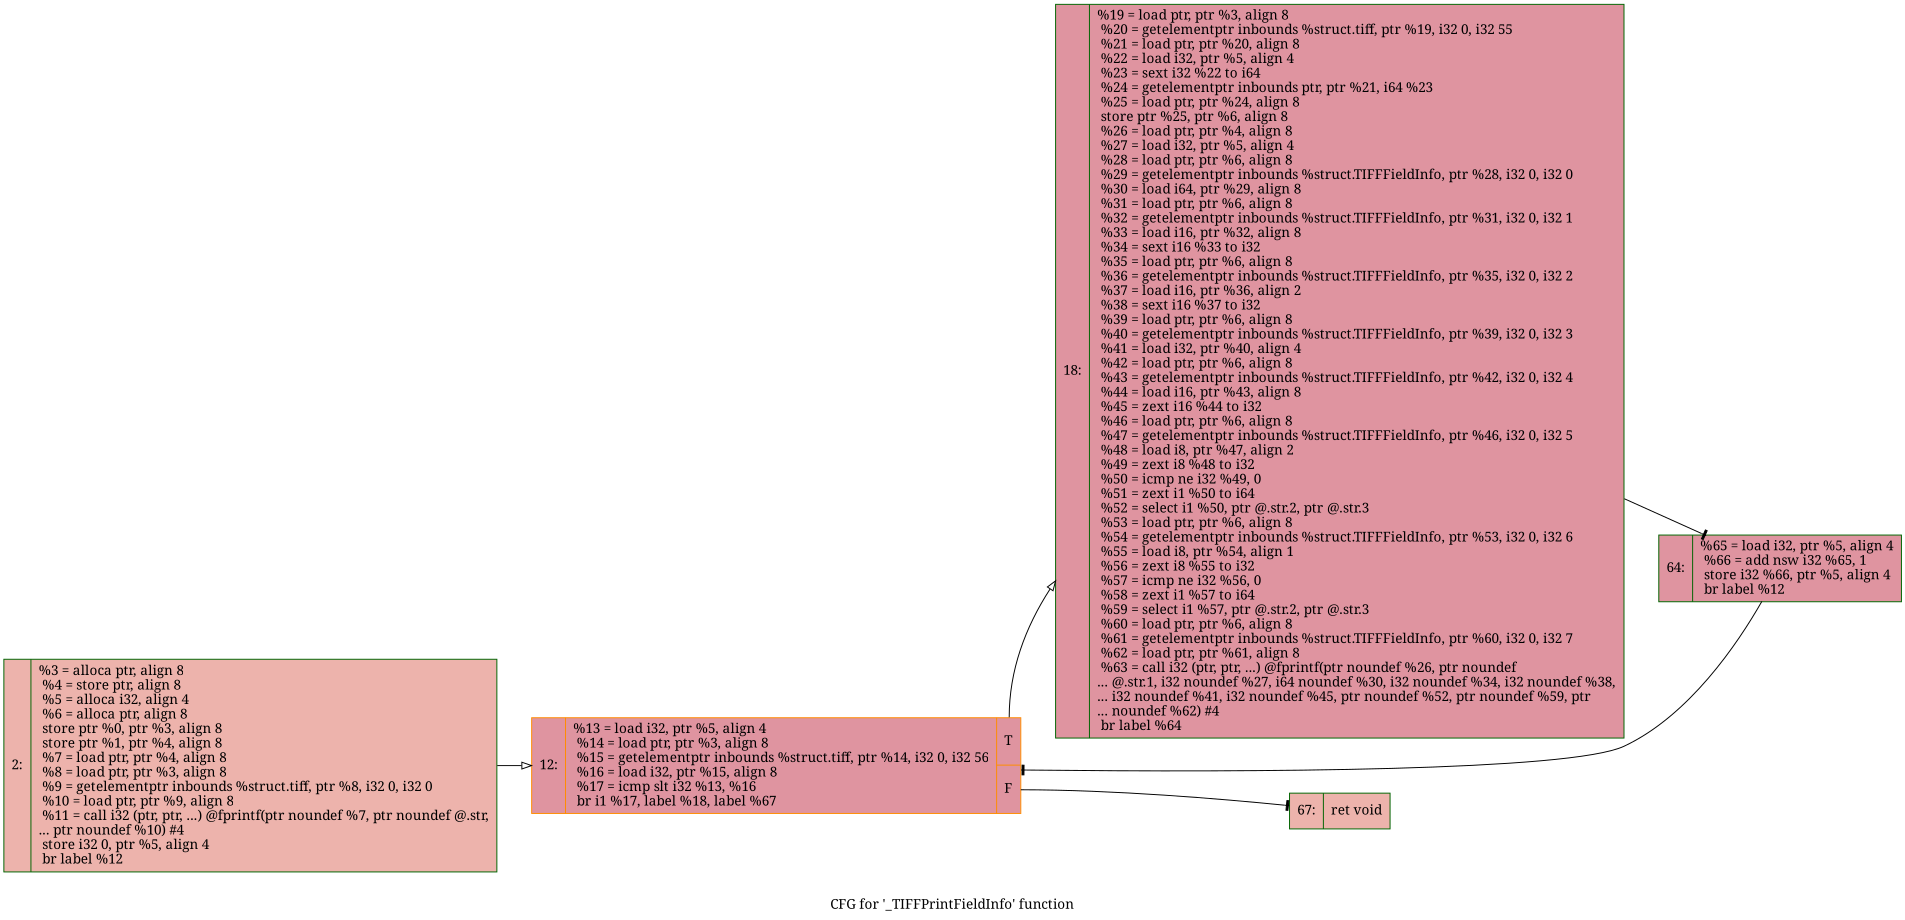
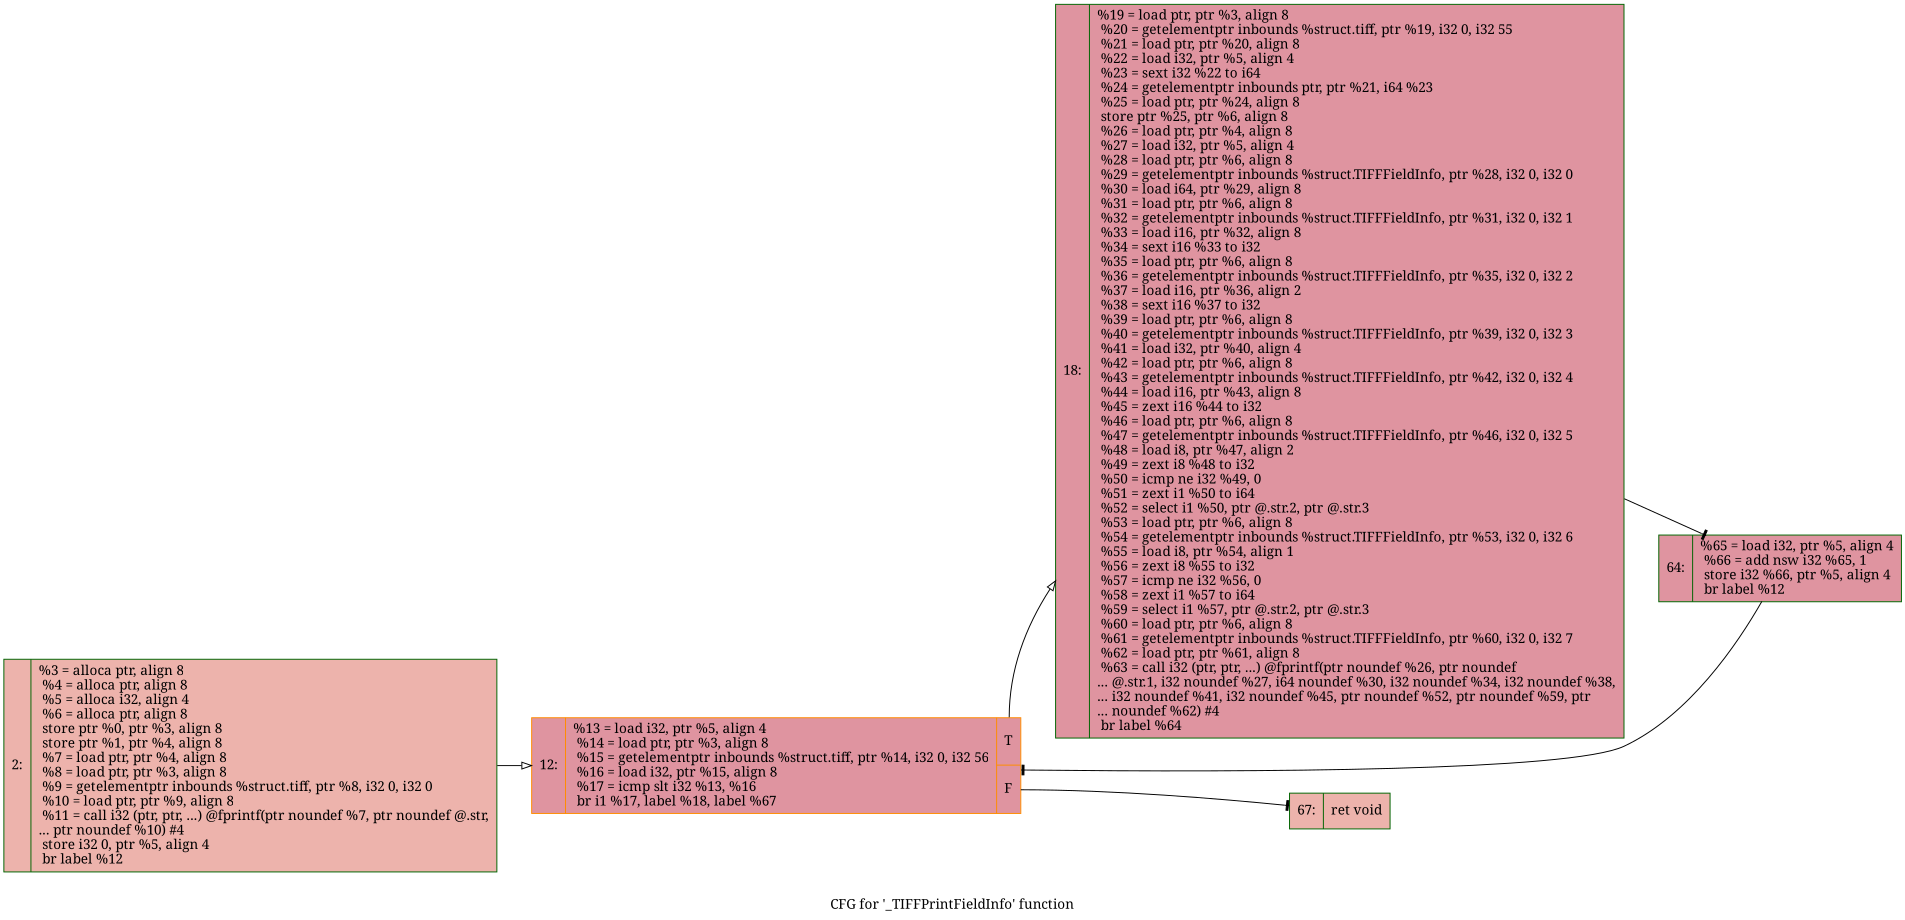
  digraph {
    label="CFG for '_TIFFPrintFieldInfo' function"
    rankdir=LR
    fontname="Noto Serif"
    node [color=darkgreen fillcolor="#b70d2870" fontname="Noto Serif" shape=record style=filled]
    edge [arrowhead=tee fontname="Noto Serif"]
-   n1 [fillcolor="#d6524470" label="{2:\l|  %3 = alloca ptr, align 8\l  %4 = store ptr, align 8\l  %5 = alloca i32, align 4\l  %6 = alloca ptr, align 8\l  store ptr %0, ptr %3, align 8\l  store ptr %1, ptr %4, align 8\l  %7 = load ptr, ptr %4, align 8\l  %8 = load ptr, ptr %3, align 8\l  %9 = getelementptr inbounds %struct.tiff, ptr %8, i32 0, i32 0\l  %10 = load ptr, ptr %9, align 8\l  %11 = call i32 (ptr, ptr, ...) @fprintf(ptr noundef %7, ptr noundef @.str,\l... ptr noundef %10) #4\l  store i32 0, ptr %5, align 4\l  br label %12\l}"]
+   n1 [fillcolor="#d6524470" label="{2:\l|  %3 = alloca ptr, align 8\l  %4 = alloca ptr, align 8\l  %5 = alloca i32, align 4\l  %6 = alloca ptr, align 8\l  store ptr %0, ptr %3, align 8\l  store ptr %1, ptr %4, align 8\l  %7 = load ptr, ptr %4, align 8\l  %8 = load ptr, ptr %3, align 8\l  %9 = getelementptr inbounds %struct.tiff, ptr %8, i32 0, i32 0\l  %10 = load ptr, ptr %9, align 8\l  %11 = call i32 (ptr, ptr, ...) @fprintf(ptr noundef %7, ptr noundef @.str,\l... ptr noundef %10) #4\l  store i32 0, ptr %5, align 4\l  br label %12\l}"]
    n2 [color=darkorange label="{12:\l|  %13 = load i32, ptr %5, align 4\l  %14 = load ptr, ptr %3, align 8\l  %15 = getelementptr inbounds %struct.tiff, ptr %14, i32 0, i32 56\l  %16 = load i32, ptr %15, align 8\l  %17 = icmp slt i32 %13, %16\l  br i1 %17, label %18, label %67\l|{<s0>T|<s1>F}}"]
    n3 [label="{18:\l|  %19 = load ptr, ptr %3, align 8\l  %20 = getelementptr inbounds %struct.tiff, ptr %19, i32 0, i32 55\l  %21 = load ptr, ptr %20, align 8\l  %22 = load i32, ptr %5, align 4\l  %23 = sext i32 %22 to i64\l  %24 = getelementptr inbounds ptr, ptr %21, i64 %23\l  %25 = load ptr, ptr %24, align 8\l  store ptr %25, ptr %6, align 8\l  %26 = load ptr, ptr %4, align 8\l  %27 = load i32, ptr %5, align 4\l  %28 = load ptr, ptr %6, align 8\l  %29 = getelementptr inbounds %struct.TIFFFieldInfo, ptr %28, i32 0, i32 0\l  %30 = load i64, ptr %29, align 8\l  %31 = load ptr, ptr %6, align 8\l  %32 = getelementptr inbounds %struct.TIFFFieldInfo, ptr %31, i32 0, i32 1\l  %33 = load i16, ptr %32, align 8\l  %34 = sext i16 %33 to i32\l  %35 = load ptr, ptr %6, align 8\l  %36 = getelementptr inbounds %struct.TIFFFieldInfo, ptr %35, i32 0, i32 2\l  %37 = load i16, ptr %36, align 2\l  %38 = sext i16 %37 to i32\l  %39 = load ptr, ptr %6, align 8\l  %40 = getelementptr inbounds %struct.TIFFFieldInfo, ptr %39, i32 0, i32 3\l  %41 = load i32, ptr %40, align 4\l  %42 = load ptr, ptr %6, align 8\l  %43 = getelementptr inbounds %struct.TIFFFieldInfo, ptr %42, i32 0, i32 4\l  %44 = load i16, ptr %43, align 8\l  %45 = zext i16 %44 to i32\l  %46 = load ptr, ptr %6, align 8\l  %47 = getelementptr inbounds %struct.TIFFFieldInfo, ptr %46, i32 0, i32 5\l  %48 = load i8, ptr %47, align 2\l  %49 = zext i8 %48 to i32\l  %50 = icmp ne i32 %49, 0\l  %51 = zext i1 %50 to i64\l  %52 = select i1 %50, ptr @.str.2, ptr @.str.3\l  %53 = load ptr, ptr %6, align 8\l  %54 = getelementptr inbounds %struct.TIFFFieldInfo, ptr %53, i32 0, i32 6\l  %55 = load i8, ptr %54, align 1\l  %56 = zext i8 %55 to i32\l  %57 = icmp ne i32 %56, 0\l  %58 = zext i1 %57 to i64\l  %59 = select i1 %57, ptr @.str.2, ptr @.str.3\l  %60 = load ptr, ptr %6, align 8\l  %61 = getelementptr inbounds %struct.TIFFFieldInfo, ptr %60, i32 0, i32 7\l  %62 = load ptr, ptr %61, align 8\l  %63 = call i32 (ptr, ptr, ...) @fprintf(ptr noundef %26, ptr noundef\l... @.str.1, i32 noundef %27, i64 noundef %30, i32 noundef %34, i32 noundef %38,\l... i32 noundef %41, i32 noundef %45, ptr noundef %52, ptr noundef %59, ptr\l... noundef %62) #4\l  br label %64\l}"]
    n4 [fillcolor="#d6524470" label="{67:\l|  ret void\l}"]
    n5 [label="{64:\l|  %65 = load i32, ptr %5, align 4\l  %66 = add nsw i32 %65, 1\l  store i32 %66, ptr %5, align 4\l  br label %12\l}"]
    n1 -> n2 [arrowhead=onormal]
    n2 -> n3 [tailport=s0 arrowhead=onormal]
    n2 -> n4 [tailport=s1]
    n3 -> n5
    n5 -> n2
  }
